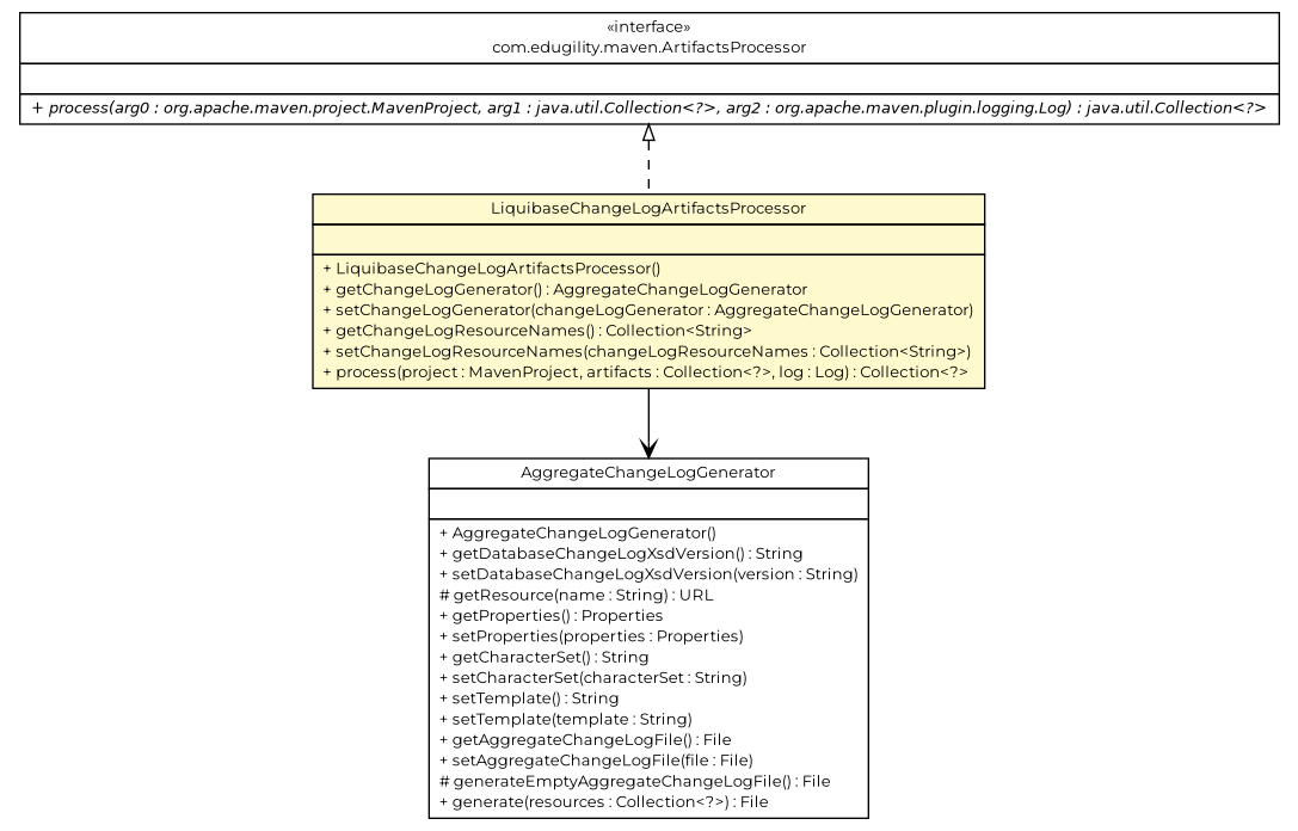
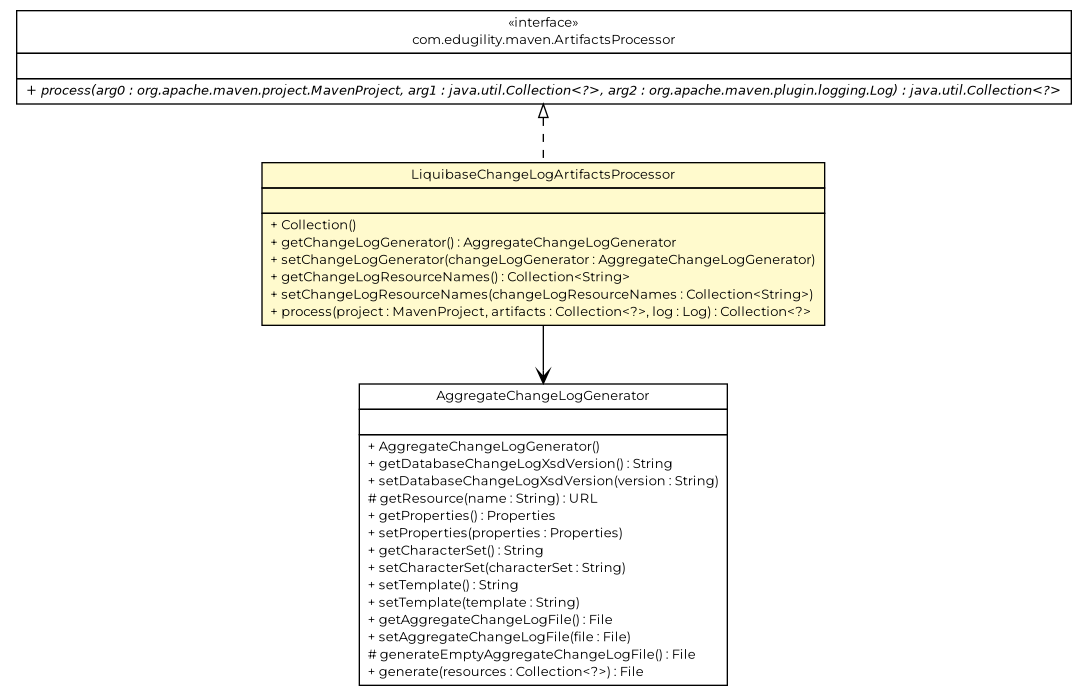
  digraph {
    fontname=Montserrat
    nodesep=0.25
    ranksep=0.5
    node [fontcolor=black fontname=Montserrat fontsize=10.0 shape=plaintext]
    edge [fontname=Montserrat headport=p labelfontname=Helvetica labelfontsize=10 tailport=p]
-   n1 [label=<<table title="com.edugility.maven.liquibase.LiquibaseChangeLogArtifactsProcessor" border="0" cellborder="1" cellspacing="0" cellpadding="2" port="p" bgcolor="lemonChiffon" href="./LiquibaseChangeLogArtifactsProcessor.html"> 		<tr><td><table border="0" cellspacing="0" cellpadding="1"> <tr><td align="center" balign="center"> LiquibaseChangeLogArtifactsProcessor </td></tr> 		</table></td></tr> 		<tr><td><table border="0" cellspacing="0" cellpadding="1"> <tr><td align="left" balign="left">  </td></tr> 		</table></td></tr> 		<tr><td><table border="0" cellspacing="0" cellpadding="1"> <tr><td align="left" balign="left"> + LiquibaseChangeLogArtifactsProcessor() </td></tr> <tr><td align="left" balign="left"> + getChangeLogGenerator() : AggregateChangeLogGenerator </td></tr> <tr><td align="left" balign="left"> + setChangeLogGenerator(changeLogGenerator : AggregateChangeLogGenerator) </td></tr> <tr><td align="left" balign="left"> + getChangeLogResourceNames() : Collection&lt;String&gt; </td></tr> <tr><td align="left" balign="left"> + setChangeLogResourceNames(changeLogResourceNames : Collection&lt;String&gt;) </td></tr> <tr><td align="left" balign="left"> + process(project : MavenProject, artifacts : Collection&lt;?&gt;, log : Log) : Collection&lt;?&gt; </td></tr> 		</table></td></tr> 		</table>>]
+   n1 [label=<<table title="com.edugility.maven.liquibase.LiquibaseChangeLogArtifactsProcessor" border="0" cellborder="1" cellspacing="0" cellpadding="2" port="p" bgcolor="lemonChiffon" href="./LiquibaseChangeLogArtifactsProcessor.html"> 		<tr><td><table border="0" cellspacing="0" cellpadding="1"> <tr><td align="center" balign="center"> LiquibaseChangeLogArtifactsProcessor </td></tr> 		</table></td></tr> 		<tr><td><table border="0" cellspacing="0" cellpadding="1"> <tr><td align="left" balign="left">  </td></tr> 		</table></td></tr> 		<tr><td><table border="0" cellspacing="0" cellpadding="1"> <tr><td align="left" balign="left"> + Collection() </td></tr> <tr><td align="left" balign="left"> + getChangeLogGenerator() : AggregateChangeLogGenerator </td></tr> <tr><td align="left" balign="left"> + setChangeLogGenerator(changeLogGenerator : AggregateChangeLogGenerator) </td></tr> <tr><td align="left" balign="left"> + getChangeLogResourceNames() : Collection&lt;String&gt; </td></tr> <tr><td align="left" balign="left"> + setChangeLogResourceNames(changeLogResourceNames : Collection&lt;String&gt;) </td></tr> <tr><td align="left" balign="left"> + process(project : MavenProject, artifacts : Collection&lt;?&gt;, log : Log) : Collection&lt;?&gt; </td></tr> 		</table></td></tr> 		</table>>]
    n2 [label=<<table title="com.edugility.maven.liquibase.AggregateChangeLogGenerator" border="0" cellborder="1" cellspacing="0" cellpadding="2" port="p" href="./AggregateChangeLogGenerator.html"> 		<tr><td><table border="0" cellspacing="0" cellpadding="1"> <tr><td align="center" balign="center"> AggregateChangeLogGenerator </td></tr> 		</table></td></tr> 		<tr><td><table border="0" cellspacing="0" cellpadding="1"> <tr><td align="left" balign="left">  </td></tr> 		</table></td></tr> 		<tr><td><table border="0" cellspacing="0" cellpadding="1"> <tr><td align="left" balign="left"> + AggregateChangeLogGenerator() </td></tr> <tr><td align="left" balign="left"> + getDatabaseChangeLogXsdVersion() : String </td></tr> <tr><td align="left" balign="left"> + setDatabaseChangeLogXsdVersion(version : String) </td></tr> <tr><td align="left" balign="left"> # getResource(name : String) : URL </td></tr> <tr><td align="left" balign="left"> + getProperties() : Properties </td></tr> <tr><td align="left" balign="left"> + setProperties(properties : Properties) </td></tr> <tr><td align="left" balign="left"> + getCharacterSet() : String </td></tr> <tr><td align="left" balign="left"> + setCharacterSet(characterSet : String) </td></tr> <tr><td align="left" balign="left"> + setTemplate() : String </td></tr> <tr><td align="left" balign="left"> + setTemplate(template : String) </td></tr> <tr><td align="left" balign="left"> + getAggregateChangeLogFile() : File </td></tr> <tr><td align="left" balign="left"> + setAggregateChangeLogFile(file : File) </td></tr> <tr><td align="left" balign="left"> # generateEmptyAggregateChangeLogFile() : File </td></tr> <tr><td align="left" balign="left"> + generate(resources : Collection&lt;?&gt;) : File </td></tr> 		</table></td></tr> 		</table>>]
    n3 [label=<<table title="com.edugility.maven.ArtifactsProcessor" border="0" cellborder="1" cellspacing="0" cellpadding="2" port="p" href="http://ljnelson.github.io/artifact-maven-plugin/apidocs/com/edugility/maven/ArtifactsProcessor.html"> 		<tr><td><table border="0" cellspacing="0" cellpadding="1"> <tr><td align="center" balign="center"> &#171;interface&#187; </td></tr> <tr><td align="center" balign="center"> com.edugility.maven.ArtifactsProcessor </td></tr> 		</table></td></tr> 		<tr><td><table border="0" cellspacing="0" cellpadding="1"> <tr><td align="left" balign="left">  </td></tr> 		</table></td></tr> 		<tr><td><table border="0" cellspacing="0" cellpadding="1"> <tr><td align="left" balign="left"><font face="Helvetica-Oblique" point-size="10.0"> + process(arg0 : org.apache.maven.project.MavenProject, arg1 : java.util.Collection&lt;?&gt;, arg2 : org.apache.maven.plugin.logging.Log) : java.util.Collection&lt;?&gt; </font></td></tr> 		</table></td></tr> 		</table>>]
    n1 -> n2 [arrowhead=open color=black fontcolor=black fontsize=10.0]
    n3 -> n1 [arrowtail=empty dir=back fontsize=10 style=dashed]
  }
